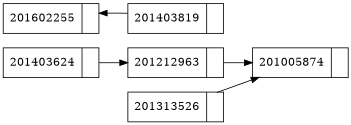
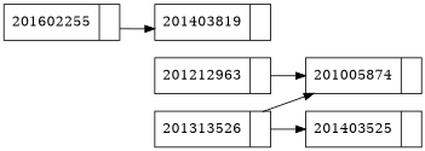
  digraph {
    rankdir=LR
    node [shape=record]
-   n1 [label="{201403624|}"]
    n2 [label="{201212963|}"]
    n3 [label="{201005874|}"]
    n4 [label="{201313526|}"]
+   n5 [label="{201403525|}"]
    n6 [label="{201602255|}"]
    n7 [label="{201403819|}"]
-   n1 -> n2
    n2 -> n3
    n4 -> n3
-   n7 -> n6
+   n4 -> n5
+   n6 -> n7
  }
